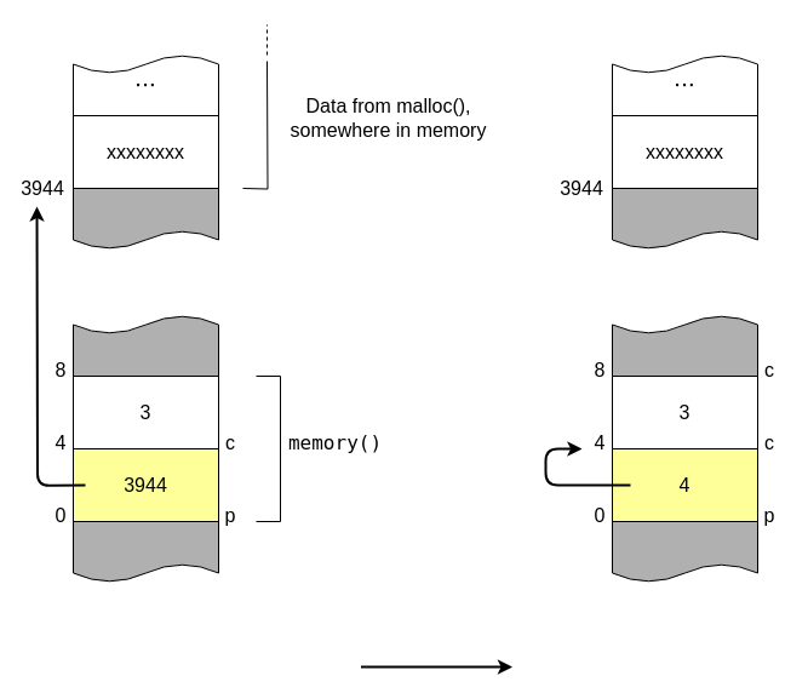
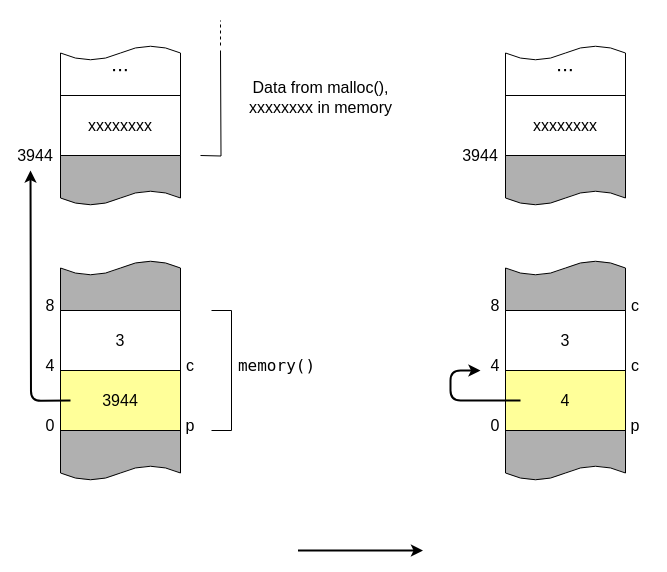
  <mxCell id="0" />
  <mxCell id="1" parent="0" />
  <mxCell id="2" value="..." style="shape=document;whiteSpace=wrap;html=1;boundedLbl=1;rotation=-180;fontSize=21;" parent="1" vertex="1"><mxGeometry x="60" y="45" width="120" height="50" as="geometry" /></mxCell>
  <mxCell id="3" value="" style="shape=document;whiteSpace=wrap;html=1;boundedLbl=1;rotation=0;fillColor=#B0B0B0;" parent="1" vertex="1"><mxGeometry x="60" y="430" width="120" height="50" as="geometry" /></mxCell>
  <mxCell id="4" value="3944" style="rounded=0;whiteSpace=wrap;html=1;fontSize=16;fillColor=#FFFF99;" parent="1" vertex="1"><mxGeometry x="60" y="370" width="120" height="60" as="geometry" /></mxCell>
  <mxCell id="5" value="3" style="rounded=0;whiteSpace=wrap;html=1;fontSize=16;" parent="1" vertex="1"><mxGeometry x="60" y="310" width="120" height="60" as="geometry" /></mxCell>
  <mxCell id="6" value="xxxxxxxx" style="rounded=0;whiteSpace=wrap;html=1;fontSize=16;" parent="1" vertex="1"><mxGeometry x="60" y="95" width="120" height="60" as="geometry" /></mxCell>
  <mxCell id="7" value="0" style="text;html=1;strokeColor=none;fillColor=none;align=center;verticalAlign=middle;whiteSpace=wrap;rounded=0;fontSize=16;" parent="1" vertex="1"><mxGeometry x="40" y="410" width="20" height="30" as="geometry" /></mxCell>
  <mxCell id="8" value="4" style="text;html=1;strokeColor=none;fillColor=none;align=center;verticalAlign=middle;whiteSpace=wrap;rounded=0;fontSize=16;" parent="1" vertex="1"><mxGeometry x="40" y="350" width="20" height="30" as="geometry" /></mxCell>
  <mxCell id="9" value="8" style="text;html=1;strokeColor=none;fillColor=none;align=center;verticalAlign=middle;whiteSpace=wrap;rounded=0;fontSize=16;" parent="1" vertex="1"><mxGeometry x="40" y="290" width="20" height="30" as="geometry" /></mxCell>
  <mxCell id="10" value="3944" style="text;html=1;strokeColor=none;fillColor=none;align=center;verticalAlign=middle;whiteSpace=wrap;rounded=0;fontSize=16;" parent="1" vertex="1"><mxGeometry x="20" y="140" width="30" height="30" as="geometry" /></mxCell>
  <mxCell id="11" value="p" style="text;html=1;strokeColor=none;fillColor=none;align=center;verticalAlign=middle;whiteSpace=wrap;rounded=0;fontSize=16;" parent="1" vertex="1"><mxGeometry x="180" y="410" width="20" height="30" as="geometry" /></mxCell>
  <mxCell id="12" value="c" style="text;html=1;strokeColor=none;fillColor=none;align=center;verticalAlign=middle;whiteSpace=wrap;rounded=0;fontSize=16;" parent="1" vertex="1"><mxGeometry x="180" y="350" width="20" height="30" as="geometry" /></mxCell>
  <mxCell id="13" value="" style="shape=document;whiteSpace=wrap;html=1;boundedLbl=1;rotation=0;fillColor=#B0B0B0;" parent="1" vertex="1"><mxGeometry x="60" y="155" width="120" height="50" as="geometry" /></mxCell>
  <mxCell id="14" value="" style="shape=document;whiteSpace=wrap;html=1;boundedLbl=1;rotation=-180;fillColor=#B0B0B0;" parent="1" vertex="1"><mxGeometry x="60" y="260" width="120" height="50" as="geometry" /></mxCell>
  <mxCell id="15" value="..." style="shape=document;whiteSpace=wrap;html=1;boundedLbl=1;rotation=-180;fontSize=21;" parent="1" vertex="1"><mxGeometry x="505" y="45" width="120" height="50" as="geometry" /></mxCell>
  <mxCell id="16" value="" style="shape=document;whiteSpace=wrap;html=1;boundedLbl=1;rotation=0;fillColor=#B0B0B0;" parent="1" vertex="1"><mxGeometry x="505" y="430" width="120" height="50" as="geometry" /></mxCell>
  <mxCell id="17" value="4" style="rounded=0;whiteSpace=wrap;html=1;fontSize=16;fillColor=#FFFF99;" parent="1" vertex="1"><mxGeometry x="505" y="370" width="120" height="60" as="geometry" /></mxCell>
  <mxCell id="18" value="3" style="rounded=0;whiteSpace=wrap;html=1;fontSize=16;" parent="1" vertex="1"><mxGeometry x="505" y="310" width="120" height="60" as="geometry" /></mxCell>
  <mxCell id="19" value="xxxxxxxx" style="rounded=0;whiteSpace=wrap;html=1;fontSize=16;" parent="1" vertex="1"><mxGeometry x="505" y="95" width="120" height="60" as="geometry" /></mxCell>
  <mxCell id="20" value="0" style="text;html=1;strokeColor=none;fillColor=none;align=center;verticalAlign=middle;whiteSpace=wrap;rounded=0;fontSize=16;" parent="1" vertex="1"><mxGeometry x="485" y="410" width="20" height="30" as="geometry" /></mxCell>
  <mxCell id="21" value="4" style="text;html=1;strokeColor=none;fillColor=none;align=center;verticalAlign=middle;whiteSpace=wrap;rounded=0;fontSize=16;" parent="1" vertex="1"><mxGeometry x="485" y="350" width="20" height="30" as="geometry" /></mxCell>
  <mxCell id="22" value="8" style="text;html=1;strokeColor=none;fillColor=none;align=center;verticalAlign=middle;whiteSpace=wrap;rounded=0;fontSize=16;" parent="1" vertex="1"><mxGeometry x="485" y="290" width="20" height="30" as="geometry" /></mxCell>
  <mxCell id="23" value="3944" style="text;html=1;strokeColor=none;fillColor=none;align=center;verticalAlign=middle;whiteSpace=wrap;rounded=0;fontSize=16;" parent="1" vertex="1"><mxGeometry x="465" y="140" width="30" height="30" as="geometry" /></mxCell>
  <mxCell id="24" value="p" style="text;html=1;strokeColor=none;fillColor=none;align=center;verticalAlign=middle;whiteSpace=wrap;rounded=0;fontSize=16;" parent="1" vertex="1"><mxGeometry x="625" y="410" width="20" height="30" as="geometry" /></mxCell>
  <mxCell id="25" value="c" style="text;html=1;strokeColor=none;fillColor=none;align=center;verticalAlign=middle;whiteSpace=wrap;rounded=0;fontSize=16;" parent="1" vertex="1"><mxGeometry x="625" y="350" width="20" height="30" as="geometry" /></mxCell>
  <mxCell id="26" value="c" style="text;html=1;strokeColor=none;fillColor=none;align=center;verticalAlign=middle;whiteSpace=wrap;rounded=0;fontSize=16;" parent="1" vertex="1"><mxGeometry x="625" y="290" width="20" height="30" as="geometry" /></mxCell>
  <mxCell id="27" value="" style="shape=document;whiteSpace=wrap;html=1;boundedLbl=1;rotation=0;fillColor=#B0B0B0;" parent="1" vertex="1"><mxGeometry x="505" y="155" width="120" height="50" as="geometry" /></mxCell>
  <mxCell id="28" value="" style="shape=document;whiteSpace=wrap;html=1;boundedLbl=1;rotation=-180;fillColor=#B0B0B0;" parent="1" vertex="1"><mxGeometry x="505" y="260" width="120" height="50" as="geometry" /></mxCell>
  <mxCell id="29" value="" style="endArrow=classic;html=1;strokeWidth=2;fontSize=21;edgeStyle=orthogonalEdgeStyle;" parent="1" edge="1"><mxGeometry width="50" height="50" relative="1" as="geometry"><mxPoint x="70" y="400" as="sourcePoint" /><mxPoint x="30" y="170" as="targetPoint" /></mxGeometry></mxCell>
  <mxCell id="30" value="" style="endArrow=classic;html=1;strokeWidth=2;fontSize=21;edgeStyle=orthogonalEdgeStyle;" parent="1" edge="1"><mxGeometry width="50" height="50" relative="1" as="geometry"><mxPoint x="520" y="400" as="sourcePoint" /><mxPoint x="480" y="370" as="targetPoint" /><Array as="points"><mxPoint x="520" y="400" /><mxPoint x="450" y="400" /><mxPoint x="450" y="370" /></Array></mxGeometry></mxCell>
  <mxCell id="31" value="" style="endArrow=none;html=1;strokeWidth=1;fontSize=21;edgeStyle=orthogonalEdgeStyle;rounded=0;" parent="1" edge="1"><mxGeometry width="50" height="50" relative="1" as="geometry"><mxPoint x="211" y="430" as="sourcePoint" /><mxPoint x="211" y="310" as="targetPoint" /><Array as="points"><mxPoint x="231" y="430" /><mxPoint x="231" y="310" /><mxPoint x="211" y="310" /></Array></mxGeometry></mxCell>
  <mxCell id="32" value="" style="endArrow=none;html=1;strokeWidth=1;fontSize=21;edgeStyle=orthogonalEdgeStyle;rounded=0;" parent="1" edge="1"><mxGeometry width="50" height="50" relative="1" as="geometry"><mxPoint x="200" y="155" as="sourcePoint" /><mxPoint x="220" y="50" as="targetPoint" /></mxGeometry></mxCell>
  <mxCell id="33" value="" style="endArrow=none;dashed=1;html=1;strokeWidth=1;fontSize=21;" parent="1" edge="1"><mxGeometry width="50" height="50" relative="1" as="geometry"><mxPoint x="220" y="45" as="sourcePoint" /><mxPoint x="220" y="20" as="targetPoint" /></mxGeometry></mxCell>
  <mxCell id="34" value="&lt;pre style=&quot;font-size: 16px;&quot;&gt;memory()&lt;/pre&gt;" style="text;html=1;align=center;verticalAlign=middle;resizable=0;points=[];autosize=1;fontSize=16;" parent="1" vertex="1"><mxGeometry x="241" y="335" width="70" height="60" as="geometry" /></mxCell>
- <mxCell id="35" value="&lt;div style=&quot;font-size: 16px;&quot;&gt;Data from malloc(),&lt;/div&gt;&lt;div style=&quot;font-size: 16px;&quot;&gt;somewhere in memory&lt;br style=&quot;font-size: 16px;&quot;&gt;&lt;/div&gt;" style="text;html=1;align=center;verticalAlign=middle;resizable=0;points=[];autosize=1;fontSize=16;" parent="1" vertex="1"><mxGeometry x="220" y="77" width="200" height="40" as="geometry" /></mxCell>
+ <mxCell id="35" value="&lt;div style=&quot;font-size: 16px;&quot;&gt;Data from malloc(),&lt;/div&gt;&lt;div style=&quot;font-size: 16px;&quot;&gt;xxxxxxxx in memory&lt;br style=&quot;font-size: 16px;&quot;&gt;&lt;/div&gt;" style="text;html=1;align=center;verticalAlign=middle;resizable=0;points=[];autosize=1;fontSize=16;" parent="1" vertex="1"><mxGeometry x="220" y="77" width="200" height="40" as="geometry" /></mxCell>
  <mxCell id="36" value="" style="endArrow=classic;html=1;strokeWidth=2;fontSize=16;" parent="1" edge="1"><mxGeometry width="50" height="50" relative="1" as="geometry"><mxPoint x="297.5" y="550" as="sourcePoint" /><mxPoint x="422.5" y="550" as="targetPoint" /></mxGeometry></mxCell>
